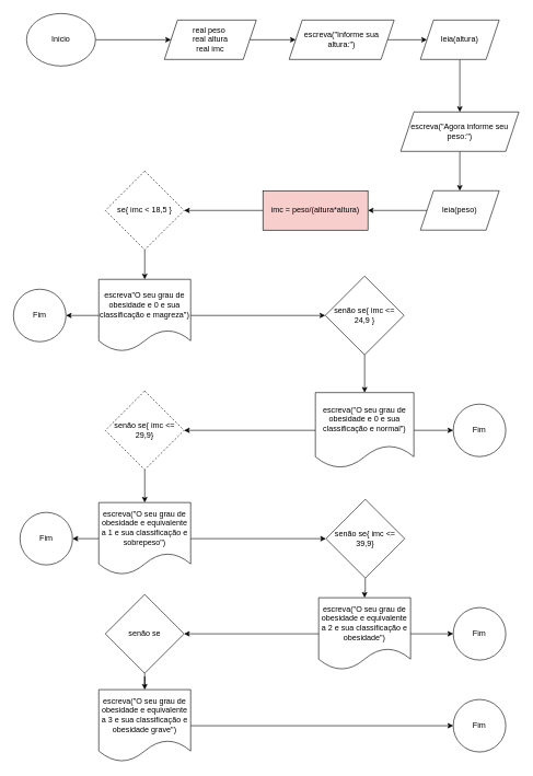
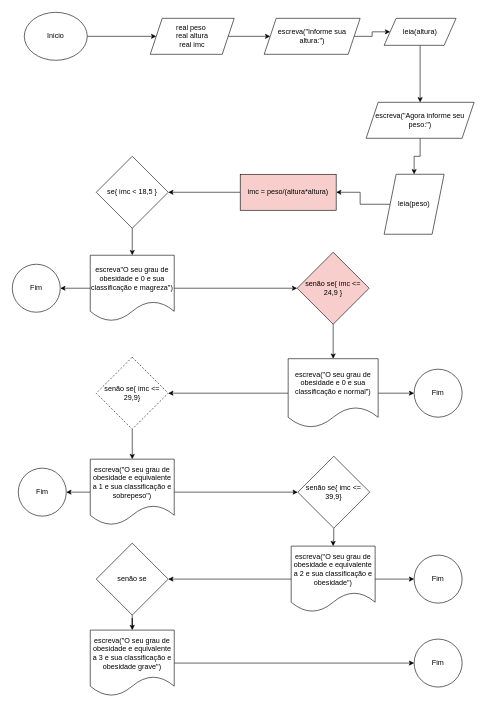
  <mxCell id="0" />
  <mxCell id="1" parent="0" />
  <mxCell id="2" value="" style="edgeStyle=orthogonalEdgeStyle;rounded=0;orthogonalLoop=1;jettySize=auto;html=1;" edge="1" parent="1" source="3" target="5"><mxGeometry relative="1" as="geometry" /></mxCell>
  <mxCell id="3" value="Inicio" style="ellipse;whiteSpace=wrap;html=1;aspect=fixed;" vertex="1" parent="1"><mxGeometry x="40" y="20" width="105" height="80" as="geometry" /></mxCell>
  <mxCell id="4" value="" style="edgeStyle=orthogonalEdgeStyle;rounded=0;orthogonalLoop=1;jettySize=auto;html=1;" edge="1" parent="1" source="5" target="7"><mxGeometry relative="1" as="geometry" /></mxCell>
  <mxCell id="5" value="real peso&amp;nbsp;&lt;div&gt;real altura&lt;/div&gt;&lt;div&gt;real imc&lt;/div&gt;" style="shape=parallelogram;perimeter=parallelogramPerimeter;whiteSpace=wrap;html=1;fixedSize=1;" vertex="1" parent="1"><mxGeometry x="250" y="30" width="140" height="60" as="geometry" /></mxCell>
  <mxCell id="6" value="" style="edgeStyle=orthogonalEdgeStyle;rounded=0;orthogonalLoop=1;jettySize=auto;html=1;" edge="1" parent="1" source="7" target="9"><mxGeometry relative="1" as="geometry" /></mxCell>
  <mxCell id="7" value="escreva(&quot;Informe sua altura:&quot;)" style="shape=parallelogram;perimeter=parallelogramPerimeter;whiteSpace=wrap;html=1;fixedSize=1;" vertex="1" parent="1"><mxGeometry x="440" y="30" width="160" height="60" as="geometry" /></mxCell>
  <mxCell id="8" value="" style="edgeStyle=orthogonalEdgeStyle;rounded=0;orthogonalLoop=1;jettySize=auto;html=1;" edge="1" parent="1" source="9" target="11"><mxGeometry relative="1" as="geometry" /></mxCell>
- <mxCell id="9" value="leia(altura)" style="shape=parallelogram;perimeter=parallelogramPerimeter;whiteSpace=wrap;html=1;fixedSize=1;" vertex="1" parent="1"><mxGeometry x="640" y="30" width="120" height="60" as="geometry" /></mxCell>
+ <mxCell id="9" value="leia(altura)" style="shape=parallelogram;perimeter=parallelogramPerimeter;whiteSpace=wrap;html=1;fixedSize=1;" vertex="1" parent="1"><mxGeometry x="640" y="30" width="120" height="45" as="geometry" /></mxCell>
  <mxCell id="10" value="" style="edgeStyle=orthogonalEdgeStyle;rounded=0;orthogonalLoop=1;jettySize=auto;html=1;" edge="1" parent="1" source="11" target="13"><mxGeometry relative="1" as="geometry" /></mxCell>
  <mxCell id="11" value="escreva(&quot;Agora informe seu peso:&quot;)" style="shape=parallelogram;perimeter=parallelogramPerimeter;whiteSpace=wrap;html=1;fixedSize=1;" vertex="1" parent="1"><mxGeometry x="610" y="170" width="180" height="60" as="geometry" /></mxCell>
  <mxCell id="12" value="" style="edgeStyle=orthogonalEdgeStyle;rounded=0;orthogonalLoop=1;jettySize=auto;html=1;" edge="1" parent="1" source="13" target="15"><mxGeometry relative="1" as="geometry" /></mxCell>
- <mxCell id="13" value="leia(peso)" style="shape=parallelogram;perimeter=parallelogramPerimeter;whiteSpace=wrap;html=1;fixedSize=1;" vertex="1" parent="1"><mxGeometry x="640" y="290" width="120" height="60" as="geometry" /></mxCell>
+ <mxCell id="13" value="leia(peso)" style="shape=parallelogram;perimeter=parallelogramPerimeter;whiteSpace=wrap;html=1;fixedSize=1;" vertex="1" parent="1"><mxGeometry x="640" y="290" width="100" height="100" as="geometry" /></mxCell>
  <mxCell id="14" value="" style="edgeStyle=orthogonalEdgeStyle;rounded=0;orthogonalLoop=1;jettySize=auto;html=1;" edge="1" parent="1" source="15" target="17"><mxGeometry relative="1" as="geometry" /></mxCell>
  <mxCell id="15" value="imc = peso/(altura*altura)" style="whiteSpace=wrap;html=1;fillColor=#f8cecc;" vertex="1" parent="1"><mxGeometry x="400" y="290" width="160" height="60" as="geometry" /></mxCell>
  <mxCell id="16" value="" style="edgeStyle=orthogonalEdgeStyle;rounded=0;orthogonalLoop=1;jettySize=auto;html=1;" edge="1" parent="1" source="17" target="20"><mxGeometry relative="1" as="geometry" /></mxCell>
- <mxCell id="17" value="se{ imc &amp;lt; 18,5&amp;nbsp;&lt;span style=&quot;background-color: initial;&quot;&gt;}&lt;/span&gt;" style="rhombus;whiteSpace=wrap;html=1;dashed=1;" vertex="1" parent="1"><mxGeometry x="160" y="260" width="120" height="120" as="geometry" /></mxCell>
+ <mxCell id="17" value="se{ imc &amp;lt; 18,5&amp;nbsp;&lt;span style=&quot;background-color: initial;&quot;&gt;}&lt;/span&gt;" style="rhombus;whiteSpace=wrap;html=1;" vertex="1" parent="1"><mxGeometry x="160" y="260" width="120" height="120" as="geometry" /></mxCell>
  <mxCell id="18" value="" style="edgeStyle=orthogonalEdgeStyle;rounded=0;orthogonalLoop=1;jettySize=auto;html=1;" edge="1" parent="1" source="20" target="22"><mxGeometry relative="1" as="geometry" /></mxCell>
  <mxCell id="19" value="" style="edgeStyle=orthogonalEdgeStyle;rounded=0;orthogonalLoop=1;jettySize=auto;html=1;" edge="1" parent="1" source="20" target="44"><mxGeometry relative="1" as="geometry" /></mxCell>
  <mxCell id="20" value="escreva&quot;O seu grau de obesidade e 0 e sua classificação e magreza&quot;)" style="shape=document;whiteSpace=wrap;html=1;boundedLbl=1;" vertex="1" parent="1"><mxGeometry x="150" y="425" width="140" height="110" as="geometry" /></mxCell>
  <mxCell id="21" value="" style="edgeStyle=orthogonalEdgeStyle;rounded=0;orthogonalLoop=1;jettySize=auto;html=1;" edge="1" parent="1" source="22" target="25"><mxGeometry relative="1" as="geometry" /></mxCell>
- <mxCell id="22" value="senão se{ imc &amp;lt;= 24,9&amp;nbsp;&lt;span style=&quot;background-color: initial;&quot;&gt;}&lt;/span&gt;" style="rhombus;whiteSpace=wrap;html=1;" vertex="1" parent="1"><mxGeometry x="495" y="420" width="120" height="120" as="geometry" /></mxCell>
+ <mxCell id="22" value="senão se{ imc &amp;lt;= 24,9&amp;nbsp;&lt;span style=&quot;background-color: initial;&quot;&gt;}&lt;/span&gt;" style="rhombus;whiteSpace=wrap;html=1;fillColor=#f8cecc;" vertex="1" parent="1"><mxGeometry x="495" y="420" width="120" height="120" as="geometry" /></mxCell>
  <mxCell id="23" value="" style="edgeStyle=orthogonalEdgeStyle;rounded=0;orthogonalLoop=1;jettySize=auto;html=1;" edge="1" parent="1" source="25" target="27"><mxGeometry relative="1" as="geometry" /></mxCell>
  <mxCell id="24" value="" style="edgeStyle=orthogonalEdgeStyle;rounded=0;orthogonalLoop=1;jettySize=auto;html=1;" edge="1" parent="1" source="25" target="42"><mxGeometry relative="1" as="geometry" /></mxCell>
  <mxCell id="25" value="escreva(&quot;O seu grau de obesidade e 0 e sua classificação e normal&quot;)" style="shape=document;whiteSpace=wrap;html=1;boundedLbl=1;" vertex="1" parent="1"><mxGeometry x="480" y="597.5" width="150" height="115" as="geometry" /></mxCell>
  <mxCell id="26" value="" style="edgeStyle=orthogonalEdgeStyle;rounded=0;orthogonalLoop=1;jettySize=auto;html=1;" edge="1" parent="1" source="27" target="30"><mxGeometry relative="1" as="geometry" /></mxCell>
  <mxCell id="27" value="senão se{ imc &amp;lt;= 29,9&lt;span style=&quot;background-color: initial;&quot;&gt;}&lt;/span&gt;" style="rhombus;whiteSpace=wrap;html=1;dashed=1;" vertex="1" parent="1"><mxGeometry x="160" y="595" width="120" height="120" as="geometry" /></mxCell>
  <mxCell id="28" style="edgeStyle=orthogonalEdgeStyle;rounded=0;orthogonalLoop=1;jettySize=auto;html=1;entryX=0;entryY=0.5;entryDx=0;entryDy=0;" edge="1" parent="1" source="30" target="32"><mxGeometry relative="1" as="geometry" /></mxCell>
  <mxCell id="29" value="" style="edgeStyle=orthogonalEdgeStyle;rounded=0;orthogonalLoop=1;jettySize=auto;html=1;" edge="1" parent="1" source="30" target="43"><mxGeometry relative="1" as="geometry" /></mxCell>
  <mxCell id="30" value="escreva(&quot;O seu grau de obesidade e equivalente a 1 e sua classificação e sobrepeso&quot;)" style="shape=document;whiteSpace=wrap;html=1;boundedLbl=1;" vertex="1" parent="1"><mxGeometry x="150" y="765" width="140" height="110" as="geometry" /></mxCell>
  <mxCell id="31" value="" style="edgeStyle=orthogonalEdgeStyle;rounded=0;orthogonalLoop=1;jettySize=auto;html=1;" edge="1" parent="1" source="32" target="35"><mxGeometry relative="1" as="geometry" /></mxCell>
  <mxCell id="32" value="senão se{ imc &amp;lt;= 39,9&lt;span style=&quot;background-color: initial;&quot;&gt;}&lt;/span&gt;" style="rhombus;whiteSpace=wrap;html=1;" vertex="1" parent="1"><mxGeometry x="496" y="760" width="120" height="120" as="geometry" /></mxCell>
  <mxCell id="33" style="edgeStyle=orthogonalEdgeStyle;rounded=0;orthogonalLoop=1;jettySize=auto;html=1;entryX=1;entryY=0.5;entryDx=0;entryDy=0;" edge="1" parent="1" source="35" target="37"><mxGeometry relative="1" as="geometry" /></mxCell>
  <mxCell id="34" value="" style="edgeStyle=orthogonalEdgeStyle;rounded=0;orthogonalLoop=1;jettySize=auto;html=1;" edge="1" parent="1" source="35" target="41"><mxGeometry relative="1" as="geometry" /></mxCell>
  <mxCell id="35" value="escreva(&quot;O seu grau de obesidade e equivalente a 2 e sua classificação e obesidade&quot;)" style="shape=document;whiteSpace=wrap;html=1;boundedLbl=1;" vertex="1" parent="1"><mxGeometry x="485" y="910" width="140" height="110" as="geometry" /></mxCell>
  <mxCell id="36" value="" style="edgeStyle=orthogonalEdgeStyle;rounded=0;orthogonalLoop=1;jettySize=auto;html=1;" edge="1" parent="1" source="37" target="39"><mxGeometry relative="1" as="geometry" /></mxCell>
  <mxCell id="37" value="senão se" style="rhombus;whiteSpace=wrap;html=1;" vertex="1" parent="1"><mxGeometry x="160" y="905" width="120" height="120" as="geometry" /></mxCell>
  <mxCell id="38" value="" style="edgeStyle=orthogonalEdgeStyle;rounded=0;orthogonalLoop=1;jettySize=auto;html=1;" edge="1" parent="1" source="39" target="40"><mxGeometry relative="1" as="geometry" /></mxCell>
  <mxCell id="39" value="escreva(&quot;O seu grau de obesidade e equivalente a 3 e sua classificação e obesidade grave&quot;)" style="shape=document;whiteSpace=wrap;html=1;boundedLbl=1;" vertex="1" parent="1"><mxGeometry x="150" y="1050" width="140" height="110" as="geometry" /></mxCell>
  <mxCell id="40" value="Fim" style="ellipse;whiteSpace=wrap;html=1;" vertex="1" parent="1"><mxGeometry x="690" y="1065" width="80" height="80" as="geometry" /></mxCell>
  <mxCell id="41" value="Fim" style="ellipse;whiteSpace=wrap;html=1;" vertex="1" parent="1"><mxGeometry x="690" y="925" width="80" height="80" as="geometry" /></mxCell>
  <mxCell id="42" value="Fim" style="ellipse;whiteSpace=wrap;html=1;" vertex="1" parent="1"><mxGeometry x="690" y="615" width="80" height="80" as="geometry" /></mxCell>
  <mxCell id="43" value="Fim" style="ellipse;whiteSpace=wrap;html=1;" vertex="1" parent="1"><mxGeometry x="30" y="780" width="80" height="80" as="geometry" /></mxCell>
  <mxCell id="44" value="Fim" style="ellipse;whiteSpace=wrap;html=1;" vertex="1" parent="1"><mxGeometry x="20" y="440" width="80" height="80" as="geometry" /></mxCell>
